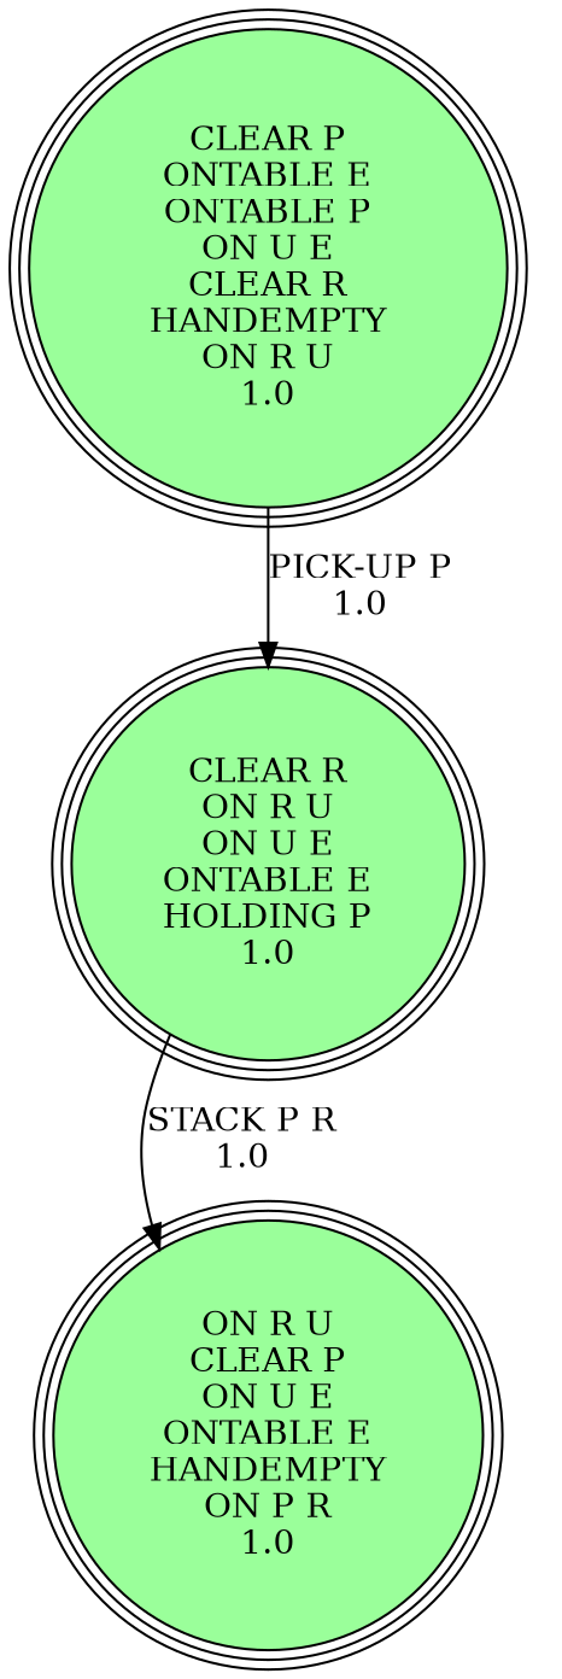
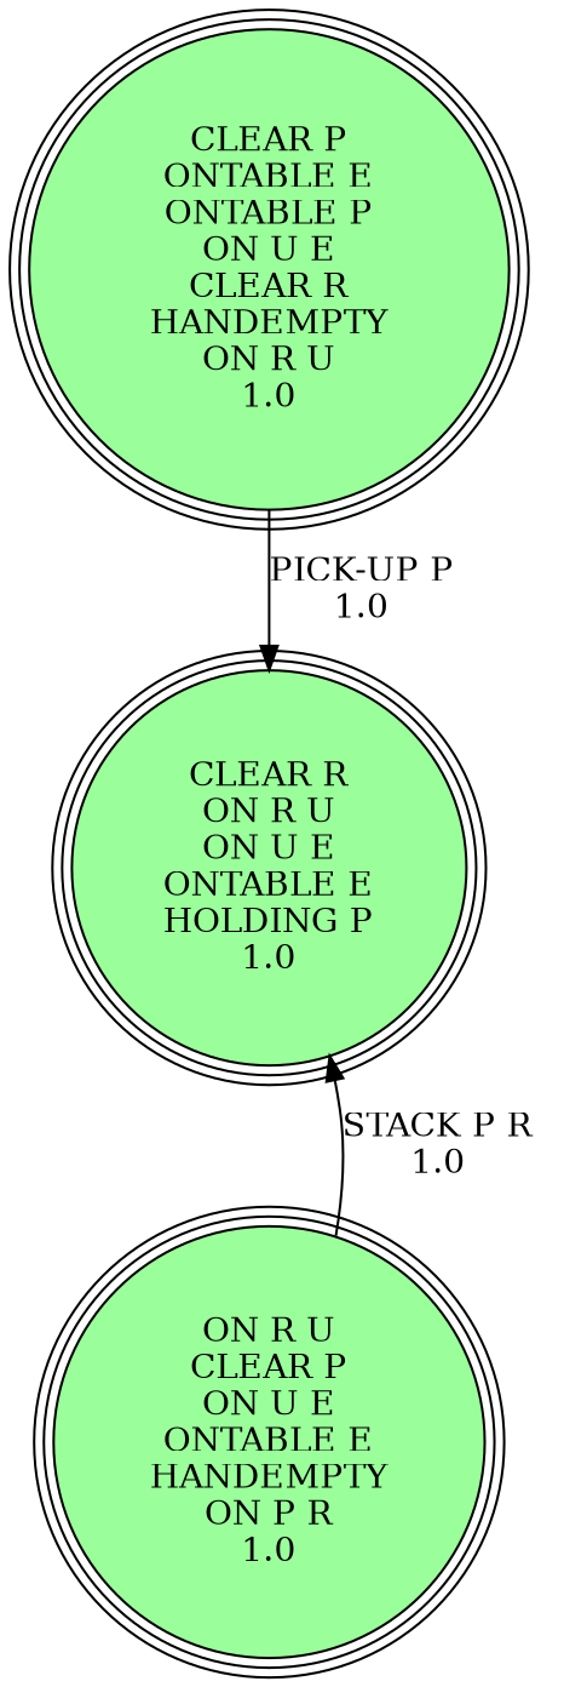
  digraph {
    node [fillcolor=palegreen1 peripheries=3 shape=circle style=filled]
    "CLEAR R\nON R U\nON U E\nONTABLE E\nHOLDING P\n1.0\n"
    "ON R U\nCLEAR P\nON U E\nONTABLE E\nHANDEMPTY\nON P R\n1.0\n"
    "CLEAR P\nONTABLE E\nONTABLE P\nON U E\nCLEAR R\nHANDEMPTY\nON R U\n1.0\n"
-   "CLEAR R\nON R U\nON U E\nONTABLE E\nHOLDING P\n1.0\n" -> "ON R U\nCLEAR P\nON U E\nONTABLE E\nHANDEMPTY\nON P R\n1.0\n" [label="STACK P R\n1.0\n"]
+   "ON R U\nCLEAR P\nON U E\nONTABLE E\nHANDEMPTY\nON P R\n1.0\n" -> "CLEAR R\nON R U\nON U E\nONTABLE E\nHOLDING P\n1.0\n" [label="STACK P R\n1.0\n"]
    "CLEAR P\nONTABLE E\nONTABLE P\nON U E\nCLEAR R\nHANDEMPTY\nON R U\n1.0\n" -> "CLEAR R\nON R U\nON U E\nONTABLE E\nHOLDING P\n1.0\n" [label="PICK-UP P\n1.0\n"]
  }
